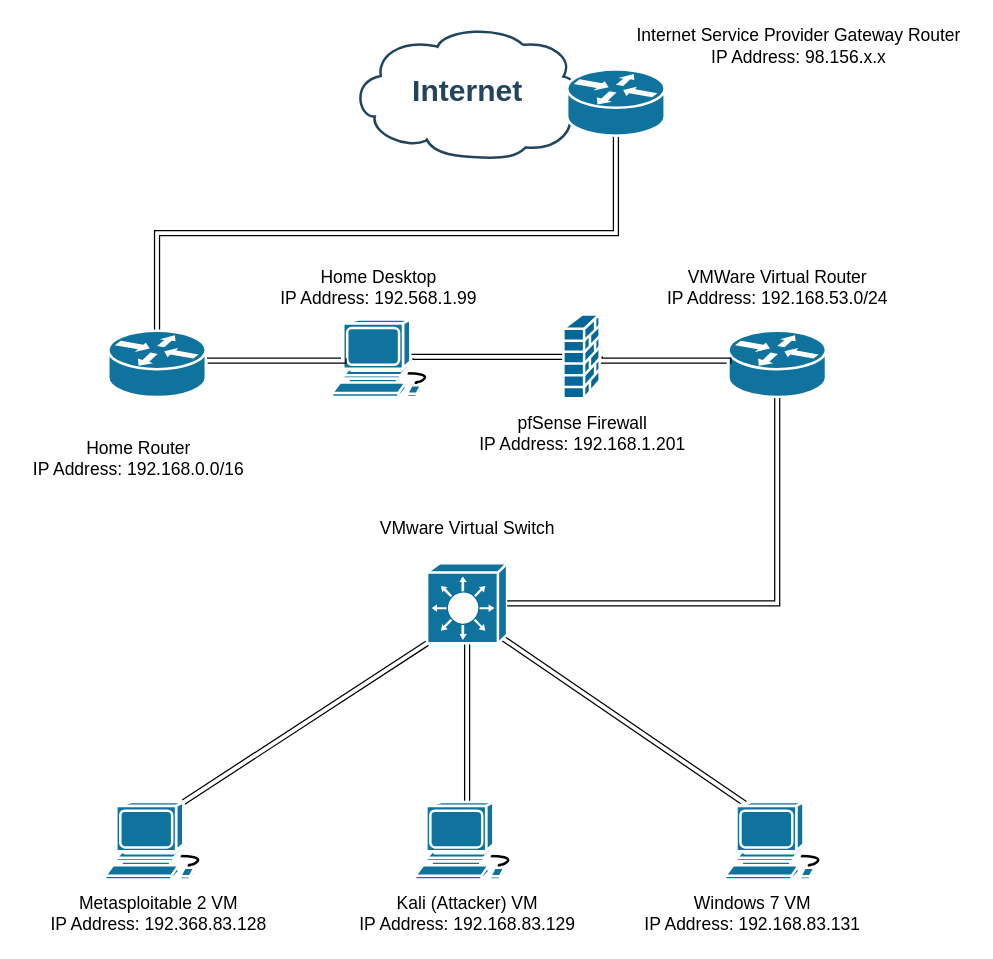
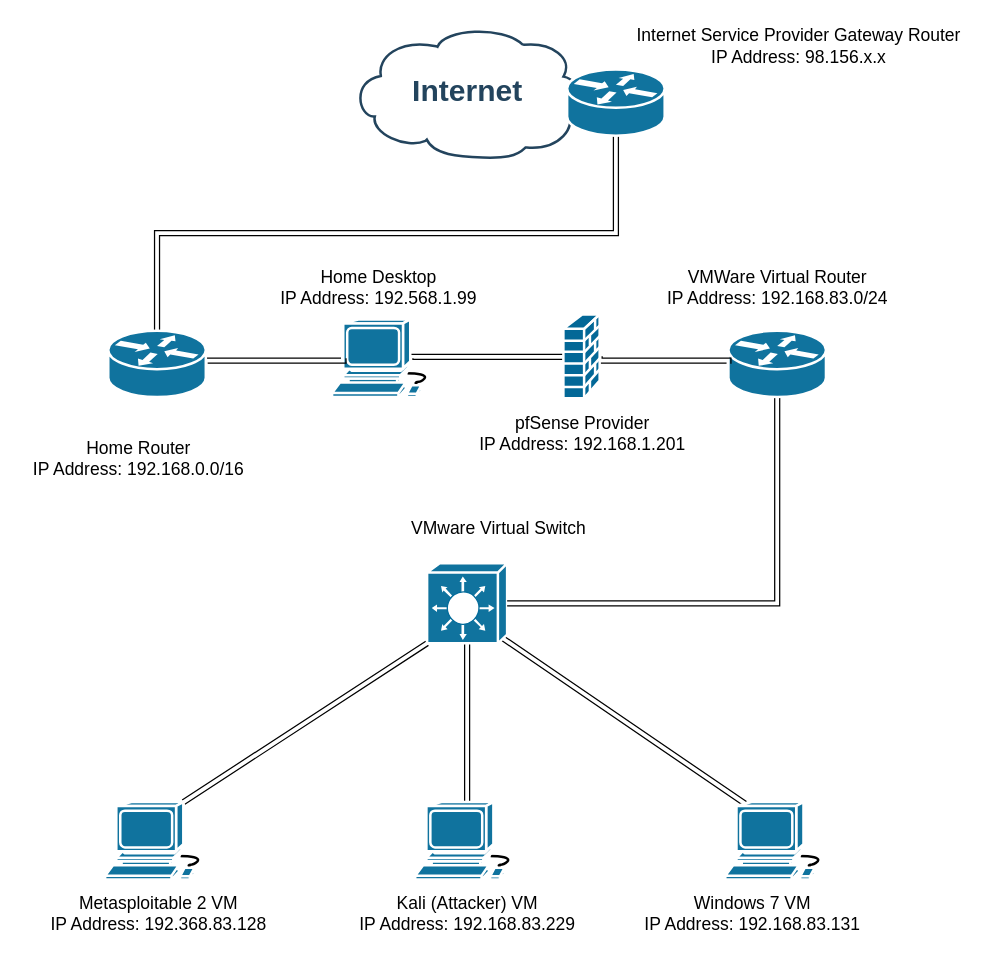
  <mxCell id="0" />
  <mxCell id="1" parent="0" />
  <mxCell id="2" value="Internet" style="shape=mxgraph.cisco.storage.cloud;html=1;dashed=0;strokeColor=#23445D;fillColor=#ffffff;strokeWidth=2;fontFamily=Helvetica;fontSize=24;fontColor=#23445D;align=center;fontStyle=1" parent="1" vertex="1"><mxGeometry x="280" y="20" width="186" height="106" as="geometry" /></mxCell>
  <mxCell id="3" style="edgeStyle=none;shape=link;rounded=0;orthogonalLoop=1;jettySize=auto;html=1;exitX=0;exitY=1;exitDx=0;exitDy=0;exitPerimeter=0;entryX=0.755;entryY=0;entryDx=0;entryDy=0;entryPerimeter=0;shadow=0;fontSize=14;" edge="1" parent="1" source="6" target="23"><mxGeometry relative="1" as="geometry" /></mxCell>
  <mxCell id="4" style="edgeStyle=none;shape=link;rounded=0;orthogonalLoop=1;jettySize=auto;html=1;exitX=0.5;exitY=1;exitDx=0;exitDy=0;exitPerimeter=0;entryX=0.5;entryY=0;entryDx=0;entryDy=0;entryPerimeter=0;shadow=0;fontSize=14;" edge="1" parent="1" source="6" target="13"><mxGeometry relative="1" as="geometry" /></mxCell>
  <mxCell id="5" style="edgeStyle=none;shape=link;rounded=0;orthogonalLoop=1;jettySize=auto;html=1;exitX=0.95;exitY=0.94;exitDx=0;exitDy=0;exitPerimeter=0;entryX=0.19;entryY=0.02;entryDx=0;entryDy=0;entryPerimeter=0;shadow=0;fontSize=14;" edge="1" parent="1" source="6" target="24"><mxGeometry relative="1" as="geometry" /></mxCell>
  <mxCell id="6" value="" style="shape=mxgraph.cisco.switches.layer_3_switch;html=1;dashed=0;fillColor=#10739E;strokeColor=#ffffff;strokeWidth=2;verticalLabelPosition=bottom;verticalAlign=top;fontFamily=Helvetica;fontSize=36;fontColor=#FFB366" parent="1" vertex="1"><mxGeometry x="341" y="450" width="64" height="64" as="geometry" /></mxCell>
  <mxCell id="7" style="edgeStyle=elbowEdgeStyle;shape=link;rounded=0;orthogonalLoop=1;jettySize=auto;elbow=vertical;html=1;exitX=0.5;exitY=1;exitDx=0;exitDy=0;exitPerimeter=0;entryX=1;entryY=0.5;entryDx=0;entryDy=0;entryPerimeter=0;shadow=0;fontSize=14;" edge="1" parent="1" source="8" target="6"><mxGeometry relative="1" as="geometry"><Array as="points"><mxPoint x="590" y="482" /></Array></mxGeometry></mxCell>
  <mxCell id="8" value="" style="shape=mxgraph.cisco.routers.router;html=1;dashed=0;fillColor=#10739E;strokeColor=#ffffff;strokeWidth=2;verticalLabelPosition=bottom;verticalAlign=top;fontFamily=Helvetica;fontSize=36;fontColor=#FFB366" parent="1" vertex="1"><mxGeometry x="582" y="264" width="78" height="53" as="geometry" /></mxCell>
  <mxCell id="9" value="" style="edgeStyle=elbowEdgeStyle;rounded=0;orthogonalLoop=1;jettySize=auto;html=1;shape=link;elbow=vertical;shadow=0;" edge="1" parent="1" source="10" target="15"><mxGeometry relative="1" as="geometry" /></mxCell>
  <mxCell id="10" value="" style="shape=mxgraph.cisco.routers.router;html=1;dashed=0;fillColor=#10739E;strokeColor=#ffffff;strokeWidth=2;verticalLabelPosition=bottom;verticalAlign=top;fontFamily=Helvetica;fontSize=36;fontColor=#FFB366" parent="1" vertex="1"><mxGeometry x="453" y="55" width="78" height="53" as="geometry" /></mxCell>
  <mxCell id="11" style="edgeStyle=elbowEdgeStyle;shape=link;rounded=0;orthogonalLoop=1;jettySize=auto;elbow=vertical;html=1;exitX=0.755;exitY=0.5;exitDx=0;exitDy=0;exitPerimeter=0;entryX=0;entryY=0.5;entryDx=0;entryDy=0;entryPerimeter=0;shadow=0;fontSize=14;" edge="1" parent="1" source="12" target="17"><mxGeometry relative="1" as="geometry" /></mxCell>
  <mxCell id="12" value="" style="shape=mxgraph.cisco.computers_and_peripherals.workstation;html=1;dashed=0;fillColor=#10739E;strokeColor=#ffffff;strokeWidth=2;verticalLabelPosition=bottom;verticalAlign=top;fontFamily=Helvetica;fontSize=36;fontColor=#FFB366" vertex="1" parent="1"><mxGeometry x="265" y="255" width="83" height="62" as="geometry" /></mxCell>
  <mxCell id="13" value="" style="shape=mxgraph.cisco.computers_and_peripherals.workstation;html=1;dashed=0;fillColor=#10739E;strokeColor=#ffffff;strokeWidth=2;verticalLabelPosition=bottom;verticalAlign=top;fontFamily=Helvetica;fontSize=36;fontColor=#FFB366" vertex="1" parent="1"><mxGeometry x="331.5" y="641" width="83" height="62" as="geometry" /></mxCell>
  <mxCell id="14" style="edgeStyle=elbowEdgeStyle;shape=link;rounded=0;orthogonalLoop=1;jettySize=auto;elbow=vertical;html=1;exitX=1;exitY=0.5;exitDx=0;exitDy=0;exitPerimeter=0;entryX=0.11;entryY=0.5;entryDx=0;entryDy=0;entryPerimeter=0;shadow=0;fontSize=14;" edge="1" parent="1" source="15" target="12"><mxGeometry relative="1" as="geometry" /></mxCell>
  <mxCell id="15" value="" style="shape=mxgraph.cisco.routers.router;html=1;dashed=0;fillColor=#10739E;strokeColor=#ffffff;strokeWidth=2;verticalLabelPosition=bottom;verticalAlign=top;fontFamily=Helvetica;fontSize=36;fontColor=#FFB366" vertex="1" parent="1"><mxGeometry x="86" y="264" width="78" height="53" as="geometry" /></mxCell>
  <mxCell id="16" style="edgeStyle=elbowEdgeStyle;shape=link;rounded=0;orthogonalLoop=1;jettySize=auto;elbow=vertical;html=1;exitX=1;exitY=0.5;exitDx=0;exitDy=0;exitPerimeter=0;entryX=0;entryY=0.5;entryDx=0;entryDy=0;entryPerimeter=0;shadow=0;" edge="1" parent="1" source="17" target="8"><mxGeometry relative="1" as="geometry" /></mxCell>
  <mxCell id="17" value="" style="shape=mxgraph.cisco.security.firewall;sketch=0;html=1;pointerEvents=1;dashed=0;fillColor=#036897;strokeColor=#ffffff;strokeWidth=2;verticalLabelPosition=bottom;verticalAlign=top;align=center;outlineConnect=0;" vertex="1" parent="1"><mxGeometry x="450" y="251" width="29" height="67" as="geometry" /></mxCell>
  <mxCell id="18" value="&lt;font style=&quot;font-size: 14px&quot;&gt;Internet Service Provider Gateway Router&lt;br&gt;IP Address:&amp;nbsp;98.156.x.x&lt;/font&gt;" style="text;html=1;align=center;verticalAlign=middle;resizable=0;points=[];autosize=1;strokeColor=none;fillColor=none;" vertex="1" parent="1"><mxGeometry x="503" y="20" width="269" height="31" as="geometry" /></mxCell>
  <mxCell id="19" value="&lt;font style=&quot;font-size: 14px&quot;&gt;Home Router&lt;br&gt;IP Address: 192.168.0.0/16&lt;/font&gt;" style="text;html=1;align=center;verticalAlign=middle;resizable=0;points=[];autosize=1;strokeColor=none;fillColor=none;" vertex="1" parent="1"><mxGeometry x="20.5" y="350" width="179" height="31" as="geometry" /></mxCell>
- <mxCell id="20" value="&lt;font style=&quot;font-size: 14px&quot;&gt;pfSense Firewall&lt;br&gt;IP Address: 192.168.1.201&lt;br&gt;&lt;/font&gt;" style="text;html=1;align=center;verticalAlign=middle;resizable=0;points=[];autosize=1;strokeColor=none;fillColor=none;" vertex="1" parent="1"><mxGeometry x="378" y="330" width="174" height="31" as="geometry" /></mxCell>
- <mxCell id="21" value="&lt;font style=&quot;font-size: 14px&quot;&gt;VMWare Virtual Router&lt;br&gt;IP Address: 192.168.53.0/24&lt;/font&gt;" style="text;html=1;align=center;verticalAlign=middle;resizable=0;points=[];autosize=1;strokeColor=none;fillColor=none;" vertex="1" parent="1"><mxGeometry x="527" y="213" width="187" height="31" as="geometry" /></mxCell>
+ <mxCell id="20" value="&lt;font style=&quot;font-size: 14px&quot;&gt;pfSense Provider&lt;br&gt;IP Address: 192.168.1.201&lt;br&gt;&lt;/font&gt;" style="text;html=1;align=center;verticalAlign=middle;resizable=0;points=[];autosize=1;strokeColor=none;fillColor=none;" vertex="1" parent="1"><mxGeometry x="378" y="330" width="174" height="31" as="geometry" /></mxCell>
+ <mxCell id="21" value="&lt;font style=&quot;font-size: 14px&quot;&gt;VMWare Virtual Router&lt;br&gt;IP Address: 192.168.83.0/24&lt;/font&gt;" style="text;html=1;align=center;verticalAlign=middle;resizable=0;points=[];autosize=1;strokeColor=none;fillColor=none;" vertex="1" parent="1"><mxGeometry x="527" y="213" width="187" height="31" as="geometry" /></mxCell>
  <mxCell id="22" value="&lt;font style=&quot;font-size: 14px&quot;&gt;Home Desktop&lt;br&gt;IP Address: 192.568.1.99&lt;br&gt;&lt;/font&gt;" style="text;html=1;align=center;verticalAlign=middle;resizable=0;points=[];autosize=1;strokeColor=none;fillColor=none;" vertex="1" parent="1"><mxGeometry x="218.5" y="213" width="167" height="31" as="geometry" /></mxCell>
  <mxCell id="23" value="" style="shape=mxgraph.cisco.computers_and_peripherals.workstation;html=1;dashed=0;fillColor=#10739E;strokeColor=#ffffff;strokeWidth=2;verticalLabelPosition=bottom;verticalAlign=top;fontFamily=Helvetica;fontSize=36;fontColor=#FFB366" vertex="1" parent="1"><mxGeometry x="83.5" y="641" width="83" height="62" as="geometry" /></mxCell>
  <mxCell id="24" value="" style="shape=mxgraph.cisco.computers_and_peripherals.workstation;html=1;dashed=0;fillColor=#10739E;strokeColor=#ffffff;strokeWidth=2;verticalLabelPosition=bottom;verticalAlign=top;fontFamily=Helvetica;fontSize=36;fontColor=#FFB366" vertex="1" parent="1"><mxGeometry x="579.5" y="641" width="83" height="62" as="geometry" /></mxCell>
- <mxCell id="25" value="&lt;font style=&quot;font-size: 14px&quot;&gt;VMware Virtual Switch&lt;br&gt;&lt;/font&gt;" style="text;html=1;align=center;verticalAlign=middle;resizable=0;points=[];autosize=1;strokeColor=none;fillColor=none;" vertex="1" parent="1"><mxGeometry x="298" y="413" width="150" height="17" as="geometry" /></mxCell>
+ <mxCell id="25" value="&lt;font style=&quot;font-size: 14px&quot;&gt;VMware Virtual Switch&lt;br&gt;&lt;/font&gt;" style="text;html=1;align=center;verticalAlign=middle;resizable=0;points=[];autosize=1;strokeColor=none;fillColor=none;" vertex="1" parent="1"><mxGeometry x="323" y="413" width="150" height="17" as="geometry" /></mxCell>
  <mxCell id="26" value="&lt;font style=&quot;font-size: 14px&quot;&gt;Metasploitable 2 VM&lt;br&gt;IP Address: 192.368.83.128&lt;br&gt;&lt;/font&gt;" style="text;html=1;align=center;verticalAlign=middle;resizable=0;points=[];autosize=1;strokeColor=none;fillColor=none;" vertex="1" parent="1"><mxGeometry x="34.5" y="714" width="182" height="31" as="geometry" /></mxCell>
- <mxCell id="27" value="&lt;font style=&quot;font-size: 14px&quot;&gt;Kali (Attacker) VM&lt;br&gt;IP Address: 192.168.83.129&lt;br&gt;&lt;/font&gt;" style="text;html=1;align=center;verticalAlign=middle;resizable=0;points=[];autosize=1;strokeColor=none;fillColor=none;" vertex="1" parent="1"><mxGeometry x="282" y="714" width="182" height="31" as="geometry" /></mxCell>
+ <mxCell id="27" value="&lt;font style=&quot;font-size: 14px&quot;&gt;Kali (Attacker) VM&lt;br&gt;IP Address: 192.168.83.229&lt;br&gt;&lt;/font&gt;" style="text;html=1;align=center;verticalAlign=middle;resizable=0;points=[];autosize=1;strokeColor=none;fillColor=none;" vertex="1" parent="1"><mxGeometry x="282" y="714" width="182" height="31" as="geometry" /></mxCell>
  <mxCell id="28" value="&lt;font style=&quot;font-size: 14px&quot;&gt;Windows 7 VM&lt;br&gt;IP Address: 192.168.83.131&lt;br&gt;&lt;/font&gt;" style="text;html=1;align=center;verticalAlign=middle;resizable=0;points=[];autosize=1;strokeColor=none;fillColor=none;" vertex="1" parent="1"><mxGeometry x="509.5" y="714" width="182" height="31" as="geometry" /></mxCell>
